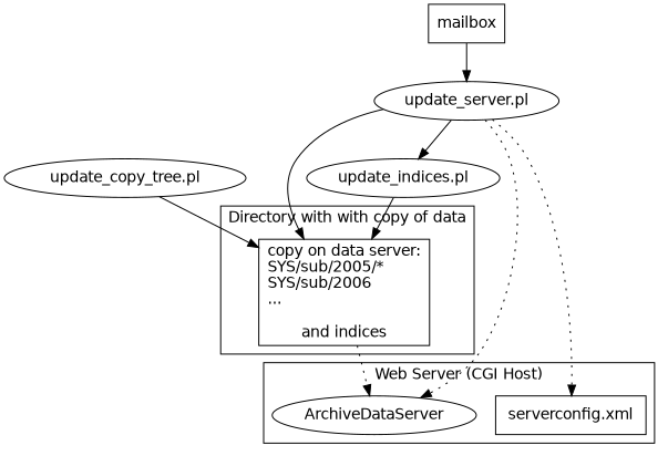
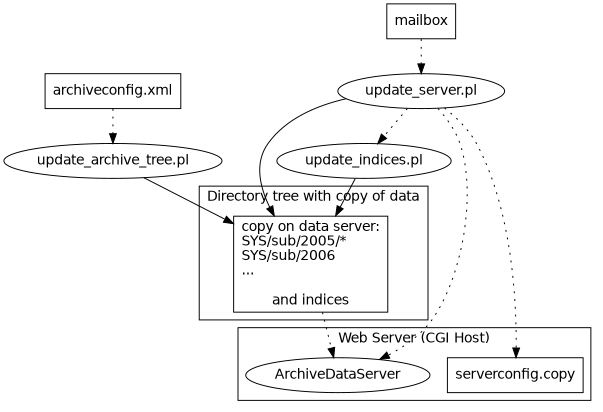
  digraph {
    compound=true
    fontname="DejaVu Sans"
    node [fontname="DejaVu Sans" shape=box]
    edge [fontname="DejaVu Sans" style=dotted]
    n1 [label="copy on data server:\nSYS/sub/2005/*\lSYS/sub/2006\l...\l\land indices"]
    n2 [label=ArchiveDataServer shape=ellipse]
-   n3 [label="serverconfig.xml"]
+   n3 [label="serverconfig.copy"]
    n4 [label=mailbox]
    n5 [label="update_server.pl" shape=ellipse]
    n6 [label="update_indices.pl" shape=ellipse]
-   n8 [label="update_copy_tree.pl" shape=ellipse]
+   n7 [label="archiveconfig.xml"]
+   n8 [label="update_archive_tree.pl" shape=ellipse]
    subgraph cluster_1 {
-     label="Directory with with copy of data"
+     label="Directory tree with copy of data"
      n1
    }
    subgraph cluster_2 {
      label="Web Server (CGI Host)"
      n2
      n3
    }
    n1 -> n2
-   n4 -> n5 [style=solid]
+   n4 -> n5
    n5 -> n1 [style=""]
    n5 -> n2
    n5 -> n3
-   n5 -> n6 [style=""]
+   n5 -> n6
    n6 -> n1 [style=""]
+   n7 -> n8
    n8 -> n1 [style=""]
  }
